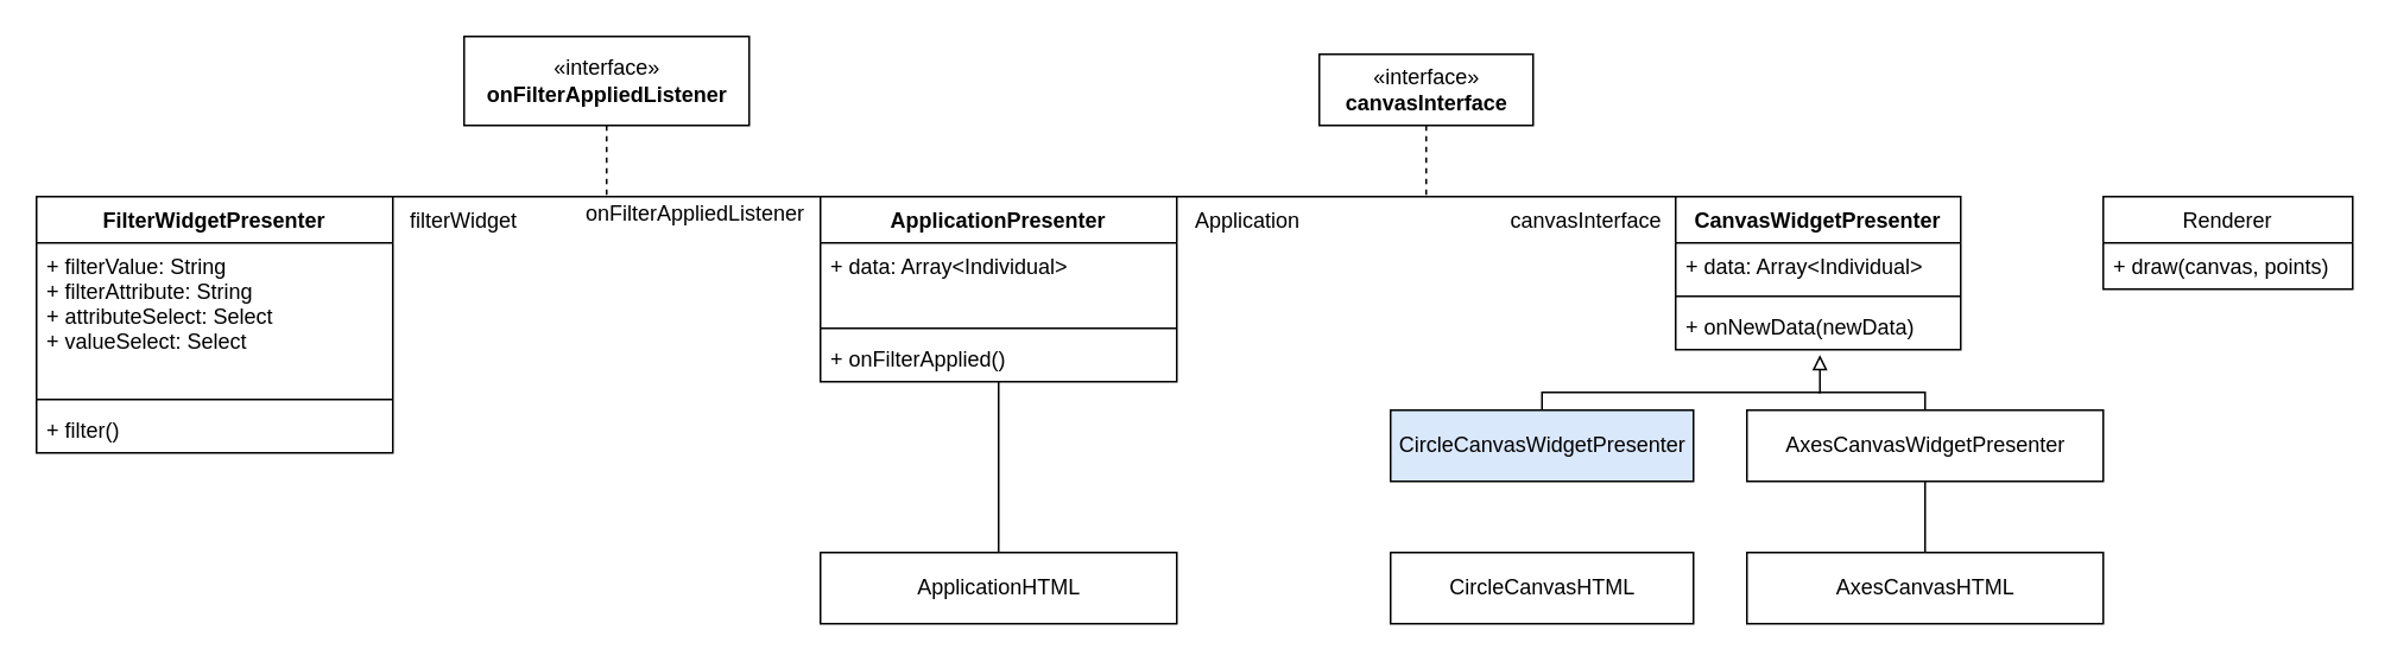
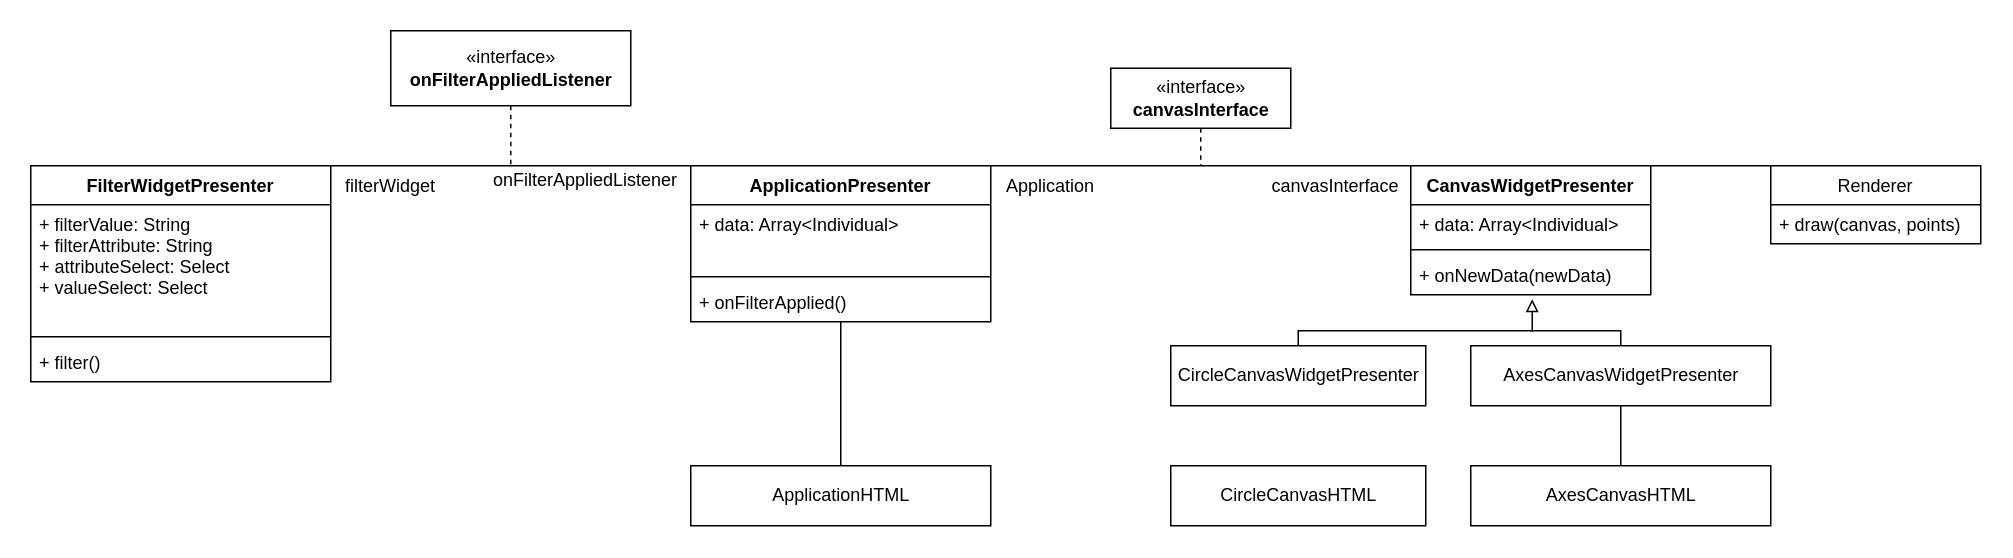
  <mxCell id="0" />
  <mxCell id="1" parent="0" />
  <mxCell id="2" value="«interface»&lt;br&gt;&lt;b&gt;onFilterAppliedListener&lt;br&gt;&lt;/b&gt;" style="html=1;" vertex="1" parent="1"><mxGeometry x="260" y="20" width="160" height="50" as="geometry" /></mxCell>
  <mxCell id="3" value="" style="endArrow=none;html=1;exitX=1;exitY=0;exitDx=0;exitDy=0;entryX=0;entryY=0;entryDx=0;entryDy=0;" edge="1" parent="1" source="22" target="26"><mxGeometry width="50" height="50" relative="1" as="geometry"><mxPoint x="430" y="380" as="sourcePoint" /><mxPoint x="480" y="330" as="targetPoint" /></mxGeometry></mxCell>
  <mxCell id="4" value="" style="endArrow=none;dashed=1;html=1;exitX=0.5;exitY=1;exitDx=0;exitDy=0;" edge="1" parent="1" source="2"><mxGeometry width="50" height="50" relative="1" as="geometry"><mxPoint x="430" y="270" as="sourcePoint" /><mxPoint x="340" y="110" as="targetPoint" /></mxGeometry></mxCell>
  <mxCell id="5" value="ApplicationHTML" style="html=1;" vertex="1" parent="1"><mxGeometry x="460" y="310" width="200" height="40" as="geometry" /></mxCell>
- <mxCell id="6" value="«interface»&lt;br&gt;&lt;b&gt;canvasInterface&lt;/b&gt;" style="html=1;" vertex="1" parent="1"><mxGeometry x="740" y="30" width="120" height="40" as="geometry" /></mxCell>
+ <mxCell id="6" value="«interface»&lt;br&gt;&lt;b&gt;canvasInterface&lt;/b&gt;" style="html=1;" vertex="1" parent="1"><mxGeometry x="740" y="45" width="120" height="40" as="geometry" /></mxCell>
  <mxCell id="7" value="" style="endArrow=none;html=1;exitX=1;exitY=0;exitDx=0;exitDy=0;entryX=0;entryY=0;entryDx=0;entryDy=0;" edge="1" parent="1" source="26" target="30"><mxGeometry width="50" height="50" relative="1" as="geometry"><mxPoint x="430" y="220" as="sourcePoint" /><mxPoint x="480" y="170" as="targetPoint" /></mxGeometry></mxCell>
  <mxCell id="8" value="" style="endArrow=none;dashed=1;html=1;exitX=0.5;exitY=1;exitDx=0;exitDy=0;" edge="1" parent="1" source="6"><mxGeometry width="50" height="50" relative="1" as="geometry"><mxPoint x="430" y="220" as="sourcePoint" /><mxPoint x="800" y="110" as="targetPoint" /></mxGeometry></mxCell>
  <mxCell id="9" value="onFilterAppliedListener" style="text;html=1;strokeColor=none;fillColor=none;align=center;verticalAlign=middle;whiteSpace=wrap;rounded=0;" vertex="1" parent="1"><mxGeometry x="370" y="110" width="40" height="20" as="geometry" /></mxCell>
  <mxCell id="10" value="canvasInterface" style="text;align=center;fontStyle=0;verticalAlign=middle;spacingLeft=3;spacingRight=3;strokeColor=none;rotatable=0;points=[[0,0.5],[1,0.5]];portConstraint=eastwest;" vertex="1" parent="1"><mxGeometry x="850" y="110" width="80" height="26" as="geometry" /></mxCell>
- <mxCell id="12" value="CircleCanvasWidgetPresenter" style="html=1;fillColor=#dae8fc;" vertex="1" parent="1"><mxGeometry x="780" y="230" width="170" height="40" as="geometry" /></mxCell>
+ <mxCell id="11" value="" style="endArrow=none;html=1;exitX=1;exitY=0;exitDx=0;exitDy=0;entryX=0;entryY=0;entryDx=0;entryDy=0;" edge="1" parent="1" source="30" target="34"><mxGeometry width="50" height="50" relative="1" as="geometry"><mxPoint x="820" y="220" as="sourcePoint" /><mxPoint x="870" y="170" as="targetPoint" /></mxGeometry></mxCell>
+ <mxCell id="12" value="CircleCanvasWidgetPresenter" style="html=1;" vertex="1" parent="1"><mxGeometry x="780" y="230" width="170" height="40" as="geometry" /></mxCell>
  <mxCell id="13" value="AxesCanvasWidgetPresenter" style="html=1;" vertex="1" parent="1"><mxGeometry x="980" y="230" width="200" height="40" as="geometry" /></mxCell>
  <mxCell id="14" value="CircleCanvasHTML" style="html=1;" vertex="1" parent="1"><mxGeometry x="780" y="310" width="170" height="40" as="geometry" /></mxCell>
  <mxCell id="15" value="AxesCanvasHTML" style="html=1;" vertex="1" parent="1"><mxGeometry x="980" y="310" width="200" height="40" as="geometry" /></mxCell>
  <mxCell id="16" value="" style="endArrow=none;html=1;exitX=0.5;exitY=1;exitDx=0;exitDy=0;entryX=0.5;entryY=0;entryDx=0;entryDy=0;" edge="1" parent="1" source="13" target="15"><mxGeometry width="50" height="50" relative="1" as="geometry"><mxPoint x="620" y="220" as="sourcePoint" /><mxPoint x="670" y="170" as="targetPoint" /></mxGeometry></mxCell>
  <mxCell id="17" value="" style="endArrow=none;html=1;entryX=0.5;entryY=1;entryDx=0;entryDy=0;entryPerimeter=0;exitX=0.5;exitY=0;exitDx=0;exitDy=0;" edge="1" parent="1" source="5" target="29"><mxGeometry width="50" height="50" relative="1" as="geometry"><mxPoint x="490" y="290" as="sourcePoint" /><mxPoint x="540" y="240" as="targetPoint" /></mxGeometry></mxCell>
  <mxCell id="18" value="" style="endArrow=block;html=1;exitX=0.5;exitY=0;exitDx=0;exitDy=0;entryX=0.506;entryY=1.115;entryDx=0;entryDy=0;entryPerimeter=0;endFill=0;rounded=0;" edge="1" parent="1" source="12" target="33"><mxGeometry width="50" height="50" relative="1" as="geometry"><mxPoint x="840" y="220" as="sourcePoint" /><mxPoint x="1020" y="220" as="targetPoint" /><Array as="points"><mxPoint x="865" y="220" /><mxPoint x="1021" y="220" /></Array></mxGeometry></mxCell>
  <mxCell id="19" value="" style="endArrow=none;html=1;entryX=0.5;entryY=0;entryDx=0;entryDy=0;rounded=0;" edge="1" parent="1" target="13"><mxGeometry width="50" height="50" relative="1" as="geometry"><mxPoint x="1020" y="220" as="sourcePoint" /><mxPoint x="1040" y="170" as="targetPoint" /><Array as="points"><mxPoint x="1080" y="220" /></Array></mxGeometry></mxCell>
  <mxCell id="20" value="filterWidget" style="text;align=center;fontStyle=0;verticalAlign=middle;spacingLeft=3;spacingRight=3;strokeColor=none;rotatable=0;points=[[0,0.5],[1,0.5]];portConstraint=eastwest;" vertex="1" parent="1"><mxGeometry x="220" y="110" width="80" height="26" as="geometry" /></mxCell>
  <mxCell id="21" value="Application" style="text;align=center;fontStyle=0;verticalAlign=middle;spacingLeft=3;spacingRight=3;strokeColor=none;rotatable=0;points=[[0,0.5],[1,0.5]];portConstraint=eastwest;" vertex="1" parent="1"><mxGeometry x="660" y="110" width="80" height="26" as="geometry" /></mxCell>
  <mxCell id="22" value="FilterWidgetPresenter" style="swimlane;fontStyle=1;align=center;verticalAlign=top;childLayout=stackLayout;horizontal=1;startSize=26;horizontalStack=0;resizeParent=1;resizeParentMax=0;resizeLast=0;collapsible=1;marginBottom=0;" vertex="1" parent="1"><mxGeometry x="20" y="110" width="200" height="144" as="geometry" /></mxCell>
  <mxCell id="23" value="+ filterValue: String&#10;+ filterAttribute: String&#10;+ attributeSelect: Select&#10;+ valueSelect: Select&#10;" style="text;strokeColor=none;fillColor=none;align=left;verticalAlign=top;spacingLeft=4;spacingRight=4;overflow=hidden;rotatable=0;points=[[0,0.5],[1,0.5]];portConstraint=eastwest;" vertex="1" parent="22"><mxGeometry y="26" width="200" height="84" as="geometry" /></mxCell>
  <mxCell id="24" value="" style="line;strokeWidth=1;fillColor=none;align=left;verticalAlign=middle;spacingTop=-1;spacingLeft=3;spacingRight=3;rotatable=0;labelPosition=right;points=[];portConstraint=eastwest;" vertex="1" parent="22"><mxGeometry y="110" width="200" height="8" as="geometry" /></mxCell>
  <mxCell id="25" value="+ filter()" style="text;strokeColor=none;fillColor=none;align=left;verticalAlign=top;spacingLeft=4;spacingRight=4;overflow=hidden;rotatable=0;points=[[0,0.5],[1,0.5]];portConstraint=eastwest;" vertex="1" parent="22"><mxGeometry y="118" width="200" height="26" as="geometry" /></mxCell>
  <mxCell id="26" value="ApplicationPresenter" style="swimlane;fontStyle=1;align=center;verticalAlign=top;childLayout=stackLayout;horizontal=1;startSize=26;horizontalStack=0;resizeParent=1;resizeParentMax=0;resizeLast=0;collapsible=1;marginBottom=0;" vertex="1" parent="1"><mxGeometry x="460" y="110" width="200" height="104" as="geometry" /></mxCell>
  <mxCell id="27" value="+ data: Array&lt;Individual&gt;" style="text;strokeColor=none;fillColor=none;align=left;verticalAlign=top;spacingLeft=4;spacingRight=4;overflow=hidden;rotatable=0;points=[[0,0.5],[1,0.5]];portConstraint=eastwest;" vertex="1" parent="26"><mxGeometry y="26" width="200" height="44" as="geometry" /></mxCell>
  <mxCell id="28" value="" style="line;strokeWidth=1;fillColor=none;align=left;verticalAlign=middle;spacingTop=-1;spacingLeft=3;spacingRight=3;rotatable=0;labelPosition=right;points=[];portConstraint=eastwest;" vertex="1" parent="26"><mxGeometry y="70" width="200" height="8" as="geometry" /></mxCell>
  <mxCell id="29" value="+ onFilterApplied()" style="text;strokeColor=none;fillColor=none;align=left;verticalAlign=top;spacingLeft=4;spacingRight=4;overflow=hidden;rotatable=0;points=[[0,0.5],[1,0.5]];portConstraint=eastwest;" vertex="1" parent="26"><mxGeometry y="78" width="200" height="26" as="geometry" /></mxCell>
  <mxCell id="30" value="CanvasWidgetPresenter" style="swimlane;fontStyle=1;align=center;verticalAlign=top;childLayout=stackLayout;horizontal=1;startSize=26;horizontalStack=0;resizeParent=1;resizeParentMax=0;resizeLast=0;collapsible=1;marginBottom=0;" vertex="1" parent="1"><mxGeometry x="940" y="110" width="160" height="86" as="geometry" /></mxCell>
  <mxCell id="31" value="+ data: Array&lt;Individual&gt;" style="text;strokeColor=none;fillColor=none;align=left;verticalAlign=top;spacingLeft=4;spacingRight=4;overflow=hidden;rotatable=0;points=[[0,0.5],[1,0.5]];portConstraint=eastwest;" vertex="1" parent="30"><mxGeometry y="26" width="160" height="26" as="geometry" /></mxCell>
  <mxCell id="32" value="" style="line;strokeWidth=1;fillColor=none;align=left;verticalAlign=middle;spacingTop=-1;spacingLeft=3;spacingRight=3;rotatable=0;labelPosition=right;points=[];portConstraint=eastwest;" vertex="1" parent="30"><mxGeometry y="52" width="160" height="8" as="geometry" /></mxCell>
  <mxCell id="33" value="+ onNewData(newData)" style="text;strokeColor=none;fillColor=none;align=left;verticalAlign=top;spacingLeft=4;spacingRight=4;overflow=hidden;rotatable=0;points=[[0,0.5],[1,0.5]];portConstraint=eastwest;" vertex="1" parent="30"><mxGeometry y="60" width="160" height="26" as="geometry" /></mxCell>
  <mxCell id="34" value="Renderer" style="swimlane;fontStyle=0;childLayout=stackLayout;horizontal=1;startSize=26;fillColor=none;horizontalStack=0;resizeParent=1;resizeParentMax=0;resizeLast=0;collapsible=1;marginBottom=0;" vertex="1" parent="1"><mxGeometry x="1180" y="110" width="140" height="52" as="geometry" /></mxCell>
  <mxCell id="35" value="+ draw(canvas, points)" style="text;strokeColor=none;fillColor=none;align=left;verticalAlign=top;spacingLeft=4;spacingRight=4;overflow=hidden;rotatable=0;points=[[0,0.5],[1,0.5]];portConstraint=eastwest;" vertex="1" parent="34"><mxGeometry y="26" width="140" height="26" as="geometry" /></mxCell>
